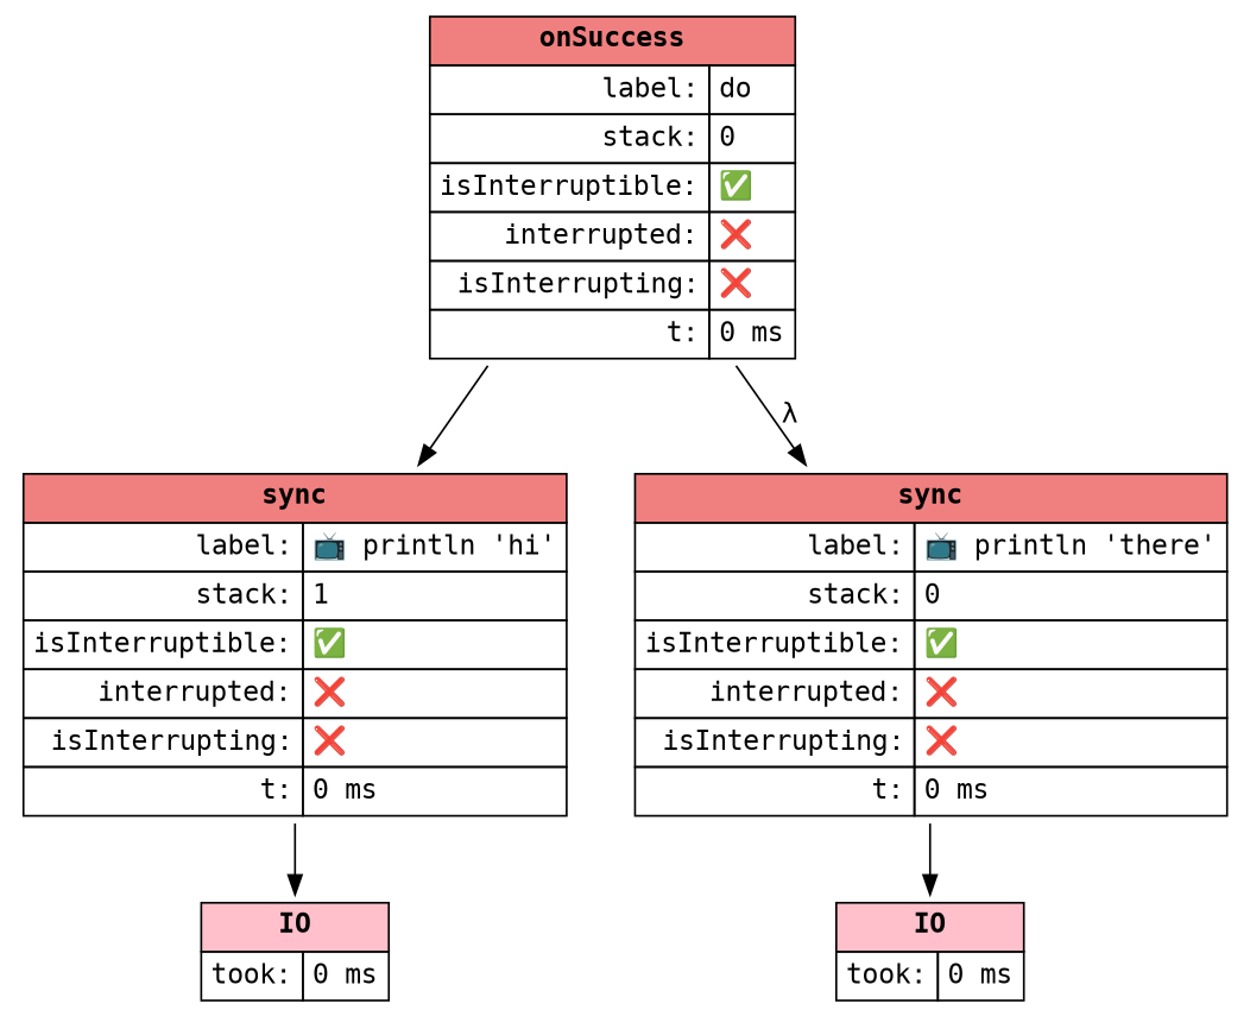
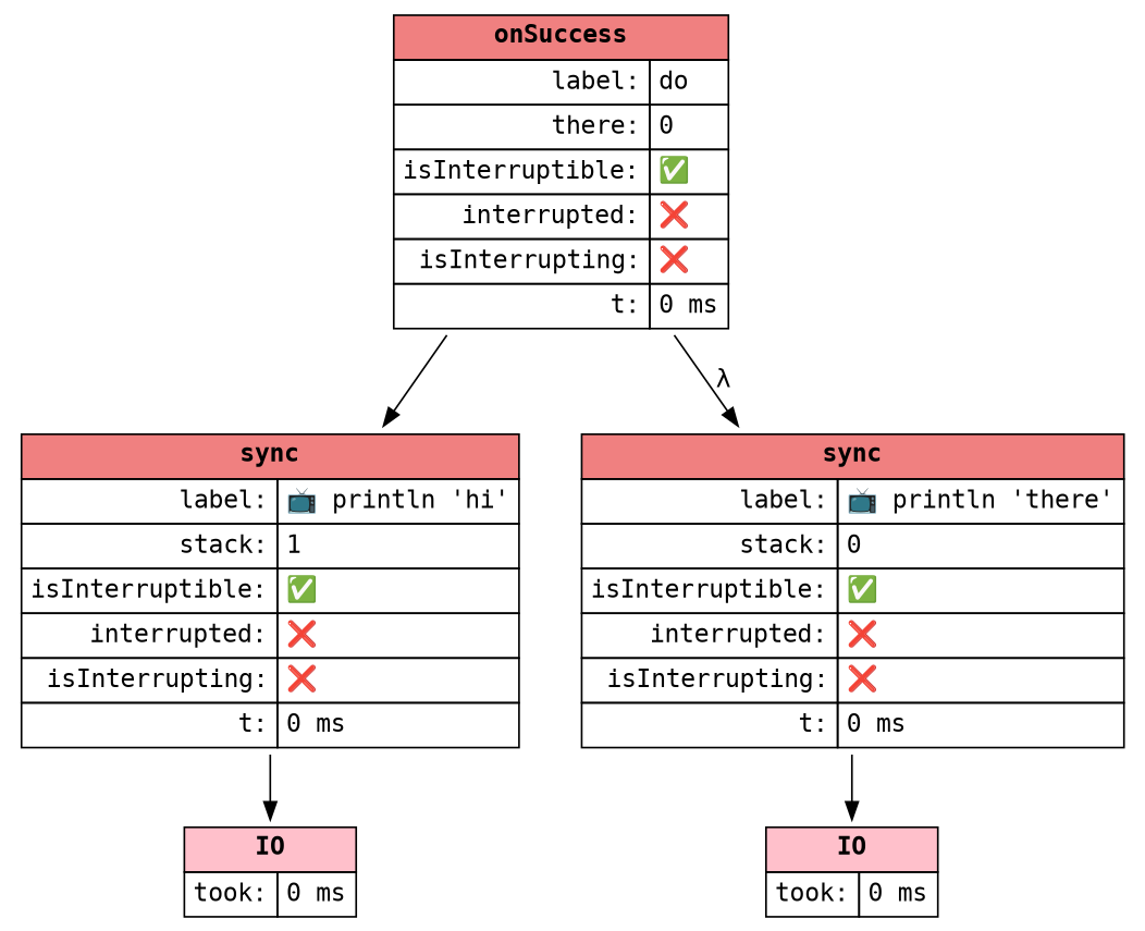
  digraph {
    fontname="DejaVu Sans Mono"
    node [shape=none fontname="DejaVu Sans Mono"]
    edge [fontname="DejaVu Sans Mono"]
-   n1 [label=<<table CELLPADDING="4" BORDER="0" CELLBORDER="1" CELLSPACING="0"><tr><td BGCOLOR="lightcoral" colspan='2'><b>onSuccess</b></td></tr><tr><td align='right'>label:</td><td align='left'>do</td></tr><tr><td align='right'>stack:</td><td align='left'>0</td></tr><tr><td align='right'>isInterruptible:</td><td align='left'>✅</td></tr><tr><td align='right'>interrupted:</td><td align='left'>❌</td></tr><tr><td align='right'>isInterrupting:</td><td align='left'>❌</td></tr><tr><td align='right'>t:</td><td align='left'>0 ms</td></tr></table>>]
+   n1 [label=<<table CELLPADDING="4" BORDER="0" CELLBORDER="1" CELLSPACING="0"><tr><td BGCOLOR="lightcoral" colspan='2'><b>onSuccess</b></td></tr><tr><td align='right'>label:</td><td align='left'>do</td></tr><tr><td align='right'>there:</td><td align='left'>0</td></tr><tr><td align='right'>isInterruptible:</td><td align='left'>✅</td></tr><tr><td align='right'>interrupted:</td><td align='left'>❌</td></tr><tr><td align='right'>isInterrupting:</td><td align='left'>❌</td></tr><tr><td align='right'>t:</td><td align='left'>0 ms</td></tr></table>>]
    n2 [label=<<table CELLPADDING="4" BORDER="0" CELLBORDER="1" CELLSPACING="0"><tr><td BGCOLOR="lightcoral" colspan='2'><b>sync</b></td></tr><tr><td align='right'>label:</td><td align='left'>📺 println 'hi'</td></tr><tr><td align='right'>stack:</td><td align='left'>1</td></tr><tr><td align='right'>isInterruptible:</td><td align='left'>✅</td></tr><tr><td align='right'>interrupted:</td><td align='left'>❌</td></tr><tr><td align='right'>isInterrupting:</td><td align='left'>❌</td></tr><tr><td align='right'>t:</td><td align='left'>0 ms</td></tr></table>>]
    n3 [label=<<table CELLPADDING="4" BORDER="0" CELLBORDER="1" CELLSPACING="0"><tr><td BGCOLOR="lightcoral" colspan='2'><b>sync</b></td></tr><tr><td align='right'>label:</td><td align='left'>📺 println 'there'</td></tr><tr><td align='right'>stack:</td><td align='left'>0</td></tr><tr><td align='right'>isInterruptible:</td><td align='left'>✅</td></tr><tr><td align='right'>interrupted:</td><td align='left'>❌</td></tr><tr><td align='right'>isInterrupting:</td><td align='left'>❌</td></tr><tr><td align='right'>t:</td><td align='left'>0 ms</td></tr></table>>]
    n4 [label=<<table CELLPADDING="4" BORDER="0" CELLBORDER="1" CELLSPACING="0"><tr><td BGCOLOR="pink" colspan='2'><b>IO</b></td></tr><tr><td align='right'>took:</td><td align='left'>0 ms</td></tr></table>>]
    n5 [label=<<table CELLPADDING="4" BORDER="0" CELLBORDER="1" CELLSPACING="0"><tr><td BGCOLOR="pink" colspan='2'><b>IO</b></td></tr><tr><td align='right'>took:</td><td align='left'>0 ms</td></tr></table>>]
    n1 -> n2
    n1 -> n3 [label="λ"]
    n2 -> n4
    n3 -> n5
  }
